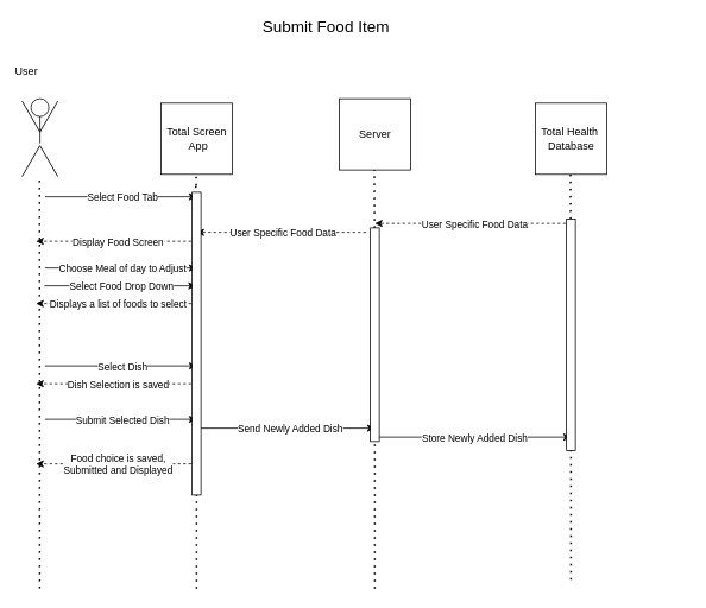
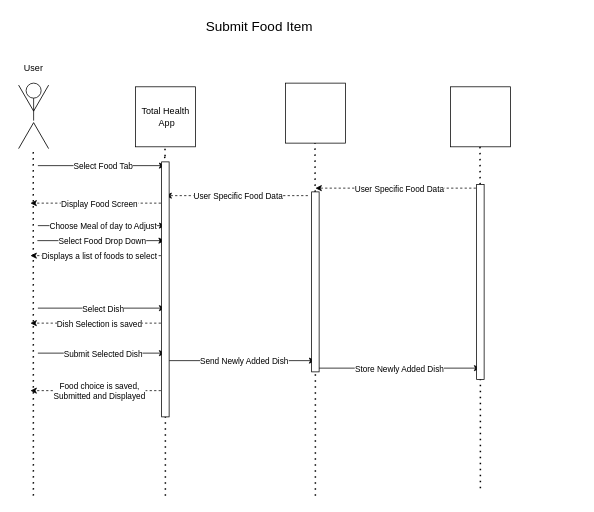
  <mxCell id="0" />
  <mxCell id="1" parent="0" />
  <mxCell id="2" value="" style="group" vertex="1" connectable="0" parent="1"><mxGeometry x="20" y="110" width="48.66" height="89.821" as="geometry" /></mxCell>
  <mxCell id="3" value="" style="ellipse;whiteSpace=wrap;html=1;aspect=fixed;fillColor=none;" vertex="1" parent="2"><mxGeometry x="14.33" width="20" height="20" as="geometry" /></mxCell>
  <mxCell id="4" value="" style="line;strokeWidth=1;direction=south;html=1;fillColor=none;" vertex="1" parent="2"><mxGeometry x="19.33" y="20" width="10" height="30" as="geometry" /></mxCell>
  <mxCell id="5" value="" style="line;strokeWidth=1;direction=south;html=1;fillColor=none;rotation=30;" vertex="1" parent="2"><mxGeometry x="9.33" y="50" width="10" height="40" as="geometry" /></mxCell>
  <mxCell id="6" value="" style="line;strokeWidth=1;direction=south;html=1;fillColor=none;rotation=-30;" vertex="1" parent="2"><mxGeometry x="29.33" y="50" width="10" height="40" as="geometry" /></mxCell>
  <mxCell id="7" value="" style="line;strokeWidth=1;direction=south;html=1;fillColor=none;rotation=-150;" vertex="1" parent="2"><mxGeometry x="29.33" y="-0.001" width="10" height="40" as="geometry" /></mxCell>
  <mxCell id="8" value="" style="line;strokeWidth=1;direction=south;html=1;fillColor=none;rotation=-210;" vertex="1" parent="2"><mxGeometry x="9.33" y="-0.001" width="10" height="40" as="geometry" /></mxCell>
  <mxCell id="9" value="" style="whiteSpace=wrap;html=1;aspect=fixed;strokeWidth=1;fillColor=none;" vertex="1" parent="1"><mxGeometry x="180" y="114.91" width="80" height="80" as="geometry" /></mxCell>
  <mxCell id="10" value="" style="whiteSpace=wrap;html=1;aspect=fixed;strokeWidth=1;fillColor=none;" vertex="1" parent="1"><mxGeometry x="380" y="110" width="80" height="80" as="geometry" /></mxCell>
  <mxCell id="11" value="" style="whiteSpace=wrap;html=1;aspect=fixed;strokeWidth=1;fillColor=none;" vertex="1" parent="1"><mxGeometry x="600" y="114.91" width="80" height="80" as="geometry" /></mxCell>
  <mxCell id="12" value="" style="endArrow=none;dashed=1;html=1;dashPattern=1 3;strokeWidth=2;rounded=0;" edge="1" parent="1"><mxGeometry width="50" height="50" relative="1" as="geometry"><mxPoint x="44" y="660" as="sourcePoint" /><mxPoint x="43.83" y="199.82" as="targetPoint" /></mxGeometry></mxCell>
  <mxCell id="13" value="" style="endArrow=none;dashed=1;html=1;dashPattern=1 3;strokeWidth=2;rounded=0;startArrow=none;" edge="1" parent="1"><mxGeometry width="50" height="50" relative="1" as="geometry"><mxPoint x="219.579" y="207.5" as="sourcePoint" /><mxPoint x="219.5" y="194.91" as="targetPoint" /></mxGeometry></mxCell>
  <mxCell id="14" value="" style="endArrow=none;dashed=1;html=1;dashPattern=1 3;strokeWidth=2;rounded=0;startArrow=none;" edge="1" parent="1" source="50"><mxGeometry width="50" height="50" relative="1" as="geometry"><mxPoint x="420" y="660" as="sourcePoint" /><mxPoint x="419.5" y="190" as="targetPoint" /></mxGeometry></mxCell>
  <mxCell id="15" value="" style="endArrow=none;dashed=1;html=1;dashPattern=1 3;strokeWidth=2;rounded=0;startArrow=none;" edge="1" parent="1" source="52"><mxGeometry width="50" height="50" relative="1" as="geometry"><mxPoint x="640" y="650" as="sourcePoint" /><mxPoint x="639.5" y="194.91" as="targetPoint" /></mxGeometry></mxCell>
- <mxCell id="16" value="Total Screen&lt;br&gt;&amp;nbsp;App" style="text;html=1;resizable=0;autosize=1;align=center;verticalAlign=middle;points=[];fillColor=none;strokeColor=none;rounded=0;" vertex="1" parent="1"><mxGeometry x="180" y="139.91" width="80" height="30" as="geometry" /></mxCell>
- <mxCell id="17" value="Server" style="text;html=1;resizable=0;autosize=1;align=center;verticalAlign=middle;points=[];fillColor=none;strokeColor=none;rounded=0;" vertex="1" parent="1"><mxGeometry x="395" y="140" width="50" height="20" as="geometry" /></mxCell>
- <mxCell id="18" value="Total Health&amp;nbsp;&lt;br&gt;Database" style="text;html=1;resizable=0;autosize=1;align=center;verticalAlign=middle;points=[];fillColor=none;strokeColor=none;rounded=0;" vertex="1" parent="1"><mxGeometry x="600" y="139.91" width="80" height="30" as="geometry" /></mxCell>
- <mxCell id="19" value="User" style="text;html=1;resizable=0;autosize=1;align=center;verticalAlign=middle;points=[];fillColor=none;strokeColor=none;rounded=0;" vertex="1" parent="1"><mxGeometry x="9.33" y="70" width="40" height="20" as="geometry" /></mxCell>
+ <mxCell id="16" value="Total Health&lt;br&gt;&amp;nbsp;App" style="text;html=1;resizable=0;autosize=1;align=center;verticalAlign=middle;points=[];fillColor=none;strokeColor=none;rounded=0;" vertex="1" parent="1"><mxGeometry x="180" y="139.91" width="80" height="30" as="geometry" /></mxCell>
+ <mxCell id="19" value="User" style="text;html=1;resizable=0;autosize=1;align=center;verticalAlign=middle;points=[];fillColor=none;strokeColor=none;rounded=0;" vertex="1" parent="1"><mxGeometry x="24.33" y="80" width="40" height="20" as="geometry" /></mxCell>
  <mxCell id="20" value="" style="endArrow=classic;html=1;rounded=0;" edge="1" parent="1"><mxGeometry relative="1" as="geometry"><mxPoint x="50" y="220" as="sourcePoint" /><mxPoint x="220" y="220" as="targetPoint" /></mxGeometry></mxCell>
  <mxCell id="21" value="Select Food Tab" style="edgeLabel;resizable=0;html=1;align=center;verticalAlign=middle;strokeWidth=1;fillColor=none;" connectable="0" vertex="1" parent="20"><mxGeometry relative="1" as="geometry"><mxPoint x="1" as="offset" /></mxGeometry></mxCell>
  <mxCell id="22" value="" style="endArrow=classic;html=1;rounded=0;dashed=1;" edge="1" parent="1"><mxGeometry relative="1" as="geometry"><mxPoint x="220" y="270" as="sourcePoint" /><mxPoint x="40" y="270" as="targetPoint" /></mxGeometry></mxCell>
  <mxCell id="23" value="Display Food Screen" style="edgeLabel;resizable=0;html=1;align=center;verticalAlign=middle;strokeWidth=1;fillColor=none;" connectable="0" vertex="1" parent="22"><mxGeometry relative="1" as="geometry"><mxPoint x="1" as="offset" /></mxGeometry></mxCell>
  <mxCell id="24" value="" style="endArrow=none;dashed=1;html=1;dashPattern=1 3;strokeWidth=2;rounded=0;" edge="1" parent="1"><mxGeometry width="50" height="50" relative="1" as="geometry"><mxPoint x="220" y="660" as="sourcePoint" /><mxPoint x="220" y="250" as="targetPoint" /></mxGeometry></mxCell>
  <mxCell id="25" value="" style="endArrow=none;dashed=1;html=1;dashPattern=1 3;strokeWidth=2;rounded=0;startArrow=none;" edge="1" parent="1"><mxGeometry width="50" height="50" relative="1" as="geometry"><mxPoint x="219.672" y="250" as="sourcePoint" /><mxPoint x="219.115" y="207.5" as="targetPoint" /></mxGeometry></mxCell>
- <mxCell id="26" value="&lt;font style=&quot;font-size: 18px&quot;&gt;Submit Food Item&lt;/font&gt;" style="text;html=1;resizable=0;autosize=1;align=center;verticalAlign=middle;points=[];fillColor=none;strokeColor=none;rounded=0;" vertex="1" parent="1"><mxGeometry x="285" y="20" width="160" height="20" as="geometry" /></mxCell>
+ <mxCell id="26" value="&lt;font style=&quot;font-size: 18px&quot;&gt;Submit Food Item&lt;/font&gt;" style="text;html=1;resizable=0;autosize=1;align=center;verticalAlign=middle;points=[];fillColor=none;strokeColor=none;rounded=0;" vertex="1" parent="1"><mxGeometry x="265" y="25" width="160" height="20" as="geometry" /></mxCell>
  <mxCell id="27" value="" style="endArrow=classic;html=1;rounded=0;dashed=1;" edge="1" parent="1"><mxGeometry relative="1" as="geometry"><mxPoint x="410" y="260" as="sourcePoint" /><mxPoint x="220" y="260" as="targetPoint" /></mxGeometry></mxCell>
  <mxCell id="28" value="User Specific Food Data" style="edgeLabel;resizable=0;html=1;align=center;verticalAlign=middle;strokeWidth=1;fillColor=none;" connectable="0" vertex="1" parent="27"><mxGeometry relative="1" as="geometry"><mxPoint x="1" as="offset" /></mxGeometry></mxCell>
  <mxCell id="29" value="" style="endArrow=classic;html=1;rounded=0;dashed=1;" edge="1" parent="1"><mxGeometry relative="1" as="geometry"><mxPoint x="640" y="250" as="sourcePoint" /><mxPoint x="420" y="250" as="targetPoint" /></mxGeometry></mxCell>
  <mxCell id="30" value="User Specific Food Data" style="edgeLabel;resizable=0;html=1;align=center;verticalAlign=middle;strokeWidth=1;fillColor=none;" connectable="0" vertex="1" parent="29"><mxGeometry relative="1" as="geometry"><mxPoint x="1" as="offset" /></mxGeometry></mxCell>
  <mxCell id="31" value="" style="endArrow=classic;html=1;rounded=0;" edge="1" parent="1"><mxGeometry relative="1" as="geometry"><mxPoint x="50" y="300" as="sourcePoint" /><mxPoint x="220" y="300" as="targetPoint" /></mxGeometry></mxCell>
  <mxCell id="32" value="Choose Meal of day to Adjust" style="edgeLabel;resizable=0;html=1;align=center;verticalAlign=middle;strokeWidth=1;fillColor=none;" connectable="0" vertex="1" parent="31"><mxGeometry relative="1" as="geometry"><mxPoint x="1" as="offset" /></mxGeometry></mxCell>
  <mxCell id="33" value="" style="endArrow=classic;html=1;rounded=0;" edge="1" parent="1"><mxGeometry relative="1" as="geometry"><mxPoint x="49.33" y="320" as="sourcePoint" /><mxPoint x="219.33" y="320" as="targetPoint" /></mxGeometry></mxCell>
  <mxCell id="34" value="Select Food Drop Down" style="edgeLabel;resizable=0;html=1;align=center;verticalAlign=middle;strokeWidth=1;fillColor=none;" connectable="0" vertex="1" parent="33"><mxGeometry relative="1" as="geometry"><mxPoint x="1" as="offset" /></mxGeometry></mxCell>
  <mxCell id="35" value="" style="endArrow=classic;html=1;rounded=0;" edge="1" parent="1"><mxGeometry relative="1" as="geometry"><mxPoint x="50" y="410" as="sourcePoint" /><mxPoint x="220" y="410" as="targetPoint" /></mxGeometry></mxCell>
  <mxCell id="36" value="Select Dish" style="edgeLabel;resizable=0;html=1;align=center;verticalAlign=middle;strokeWidth=1;fillColor=none;" connectable="0" vertex="1" parent="35"><mxGeometry relative="1" as="geometry"><mxPoint x="1" as="offset" /></mxGeometry></mxCell>
  <mxCell id="37" value="" style="endArrow=classic;html=1;rounded=0;" edge="1" parent="1"><mxGeometry relative="1" as="geometry"><mxPoint x="50" y="470" as="sourcePoint" /><mxPoint x="220" y="470" as="targetPoint" /></mxGeometry></mxCell>
  <mxCell id="38" value="Submit Selected Dish" style="edgeLabel;resizable=0;html=1;align=center;verticalAlign=middle;strokeWidth=1;fillColor=none;" connectable="0" vertex="1" parent="37"><mxGeometry relative="1" as="geometry"><mxPoint x="1" as="offset" /></mxGeometry></mxCell>
  <mxCell id="39" value="" style="endArrow=classic;html=1;rounded=0;dashed=1;" edge="1" parent="1"><mxGeometry relative="1" as="geometry"><mxPoint x="220" y="340" as="sourcePoint" /><mxPoint x="40" y="340" as="targetPoint" /></mxGeometry></mxCell>
  <mxCell id="40" value="Displays a list of foods to select" style="edgeLabel;resizable=0;html=1;align=center;verticalAlign=middle;strokeWidth=1;fillColor=none;" connectable="0" vertex="1" parent="39"><mxGeometry relative="1" as="geometry"><mxPoint x="1" as="offset" /></mxGeometry></mxCell>
  <mxCell id="41" value="" style="endArrow=classic;html=1;rounded=0;dashed=1;" edge="1" parent="1"><mxGeometry relative="1" as="geometry"><mxPoint x="220" y="430" as="sourcePoint" /><mxPoint x="40" y="430" as="targetPoint" /></mxGeometry></mxCell>
  <mxCell id="42" value="Dish Selection is saved" style="edgeLabel;resizable=0;html=1;align=center;verticalAlign=middle;strokeWidth=1;fillColor=none;" connectable="0" vertex="1" parent="41"><mxGeometry relative="1" as="geometry"><mxPoint x="1" as="offset" /></mxGeometry></mxCell>
  <mxCell id="43" value="" style="endArrow=classic;html=1;rounded=0;dashed=1;" edge="1" parent="1"><mxGeometry relative="1" as="geometry"><mxPoint x="220" y="520" as="sourcePoint" /><mxPoint x="40" y="520" as="targetPoint" /></mxGeometry></mxCell>
  <mxCell id="44" value="Food choice is saved,&lt;br&gt;Submitted and Displayed" style="edgeLabel;resizable=0;html=1;align=center;verticalAlign=middle;strokeWidth=1;fillColor=none;" connectable="0" vertex="1" parent="43"><mxGeometry relative="1" as="geometry"><mxPoint x="1" as="offset" /></mxGeometry></mxCell>
  <mxCell id="45" value="" style="endArrow=classic;html=1;rounded=0;" edge="1" parent="1"><mxGeometry relative="1" as="geometry"><mxPoint x="225" y="480" as="sourcePoint" /><mxPoint x="420" y="480" as="targetPoint" /></mxGeometry></mxCell>
  <mxCell id="46" value="Send Newly Added Dish" style="edgeLabel;resizable=0;html=1;align=center;verticalAlign=middle;strokeWidth=1;fillColor=none;" connectable="0" vertex="1" parent="45"><mxGeometry relative="1" as="geometry"><mxPoint x="1" as="offset" /></mxGeometry></mxCell>
  <mxCell id="47" value="" style="endArrow=classic;html=1;rounded=0;" edge="1" parent="1"><mxGeometry relative="1" as="geometry"><mxPoint x="420" y="490" as="sourcePoint" /><mxPoint x="640" y="490" as="targetPoint" /></mxGeometry></mxCell>
  <mxCell id="48" value="Store Newly Added Dish" style="edgeLabel;resizable=0;html=1;align=center;verticalAlign=middle;strokeWidth=1;fillColor=none;" connectable="0" vertex="1" parent="47"><mxGeometry relative="1" as="geometry"><mxPoint x="1" as="offset" /></mxGeometry></mxCell>
  <mxCell id="49" value="" style="rounded=0;whiteSpace=wrap;html=1;rotation=-90;" vertex="1" parent="1"><mxGeometry x="50" y="380" width="340" height="10" as="geometry" /></mxCell>
  <mxCell id="50" value="" style="rounded=0;whiteSpace=wrap;html=1;rotation=-90;" vertex="1" parent="1"><mxGeometry x="300" y="370" width="240" height="10" as="geometry" /></mxCell>
  <mxCell id="51" value="" style="endArrow=none;dashed=1;html=1;dashPattern=1 3;strokeWidth=2;rounded=0;startArrow=none;" edge="1" parent="1" target="50"><mxGeometry width="50" height="50" relative="1" as="geometry"><mxPoint x="420" y="660" as="sourcePoint" /><mxPoint x="419.5" y="190" as="targetPoint" /></mxGeometry></mxCell>
  <mxCell id="52" value="" style="rounded=0;whiteSpace=wrap;html=1;rotation=-90;" vertex="1" parent="1"><mxGeometry x="510" y="370" width="260" height="10" as="geometry" /></mxCell>
  <mxCell id="53" value="" style="endArrow=none;dashed=1;html=1;dashPattern=1 3;strokeWidth=2;rounded=0;startArrow=none;" edge="1" parent="1" target="52"><mxGeometry width="50" height="50" relative="1" as="geometry"><mxPoint x="640" y="650" as="sourcePoint" /><mxPoint x="639.5" y="194.91" as="targetPoint" /></mxGeometry></mxCell>
